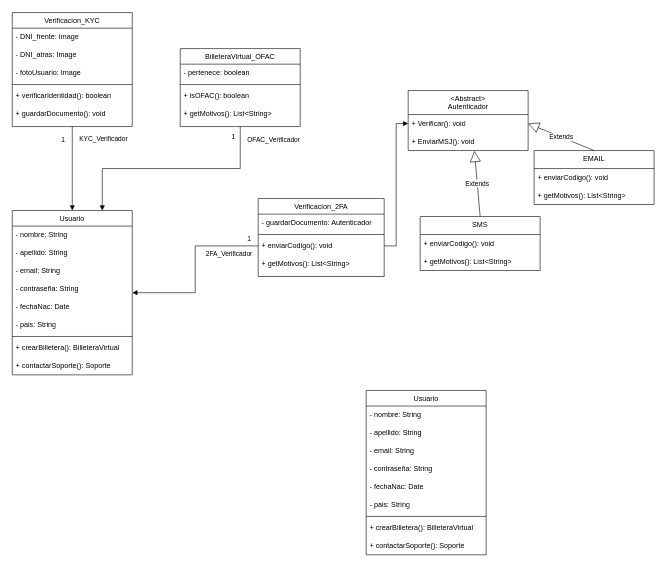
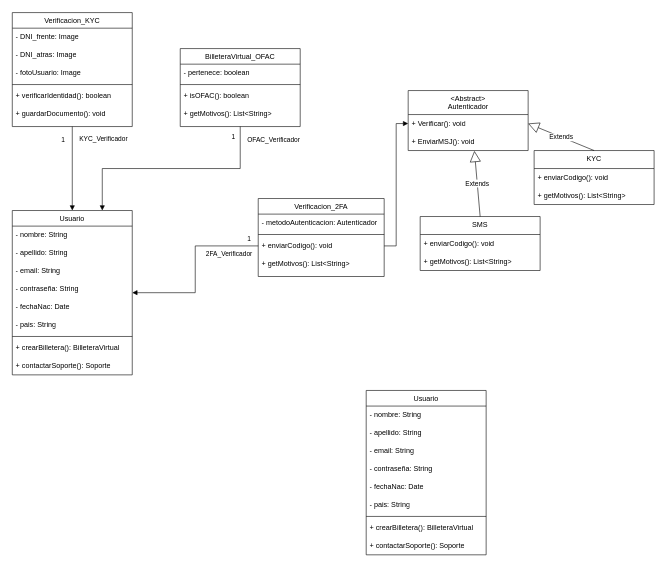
  <mxCell id="0" />
  <mxCell id="1" parent="0" />
  <mxCell id="2" value="Usuario" style="swimlane;fontStyle=0;align=center;verticalAlign=top;childLayout=stackLayout;horizontal=1;startSize=26;horizontalStack=0;resizeParent=1;resizeLast=0;collapsible=1;marginBottom=0;rounded=0;shadow=0;strokeWidth=1;" parent="1" vertex="1"><mxGeometry x="20" y="350" width="200" height="274" as="geometry"><mxRectangle x="550" y="140" width="160" height="26" as="alternateBounds" /></mxGeometry></mxCell>
  <mxCell id="3" value="- nombre: String&lt;span style=&quot;white-space: pre;&quot;&gt;&#09;&lt;/span&gt;&lt;span style=&quot;white-space: pre;&quot;&gt;&#09;&lt;/span&gt;" style="text;strokeColor=none;fillColor=none;align=left;verticalAlign=middle;spacingLeft=4;spacingRight=4;overflow=hidden;points=[[0,0.5],[1,0.5]];portConstraint=eastwest;rotatable=0;whiteSpace=wrap;html=1;" parent="2" vertex="1"><mxGeometry y="26" width="200" height="30" as="geometry" /></mxCell>
  <mxCell id="4" value="- apellido: String" style="text;strokeColor=none;fillColor=none;align=left;verticalAlign=middle;spacingLeft=4;spacingRight=4;overflow=hidden;points=[[0,0.5],[1,0.5]];portConstraint=eastwest;rotatable=0;whiteSpace=wrap;html=1;" parent="2" vertex="1"><mxGeometry y="56" width="200" height="30" as="geometry" /></mxCell>
  <mxCell id="5" value="- email: String" style="text;strokeColor=none;fillColor=none;align=left;verticalAlign=middle;spacingLeft=4;spacingRight=4;overflow=hidden;points=[[0,0.5],[1,0.5]];portConstraint=eastwest;rotatable=0;whiteSpace=wrap;html=1;" parent="2" vertex="1"><mxGeometry y="86" width="200" height="30" as="geometry" /></mxCell>
  <mxCell id="6" value="- contraseña: String" style="text;strokeColor=none;fillColor=none;align=left;verticalAlign=middle;spacingLeft=4;spacingRight=4;overflow=hidden;points=[[0,0.5],[1,0.5]];portConstraint=eastwest;rotatable=0;whiteSpace=wrap;html=1;" parent="2" vertex="1"><mxGeometry y="116" width="200" height="30" as="geometry" /></mxCell>
  <mxCell id="7" value="- fechaNac: Date" style="text;strokeColor=none;fillColor=none;align=left;verticalAlign=middle;spacingLeft=4;spacingRight=4;overflow=hidden;points=[[0,0.5],[1,0.5]];portConstraint=eastwest;rotatable=0;whiteSpace=wrap;html=1;" parent="2" vertex="1"><mxGeometry y="146" width="200" height="30" as="geometry" /></mxCell>
  <mxCell id="8" value="- pais: String" style="text;strokeColor=none;fillColor=none;align=left;verticalAlign=middle;spacingLeft=4;spacingRight=4;overflow=hidden;points=[[0,0.5],[1,0.5]];portConstraint=eastwest;rotatable=0;whiteSpace=wrap;html=1;" parent="2" vertex="1"><mxGeometry y="176" width="200" height="30" as="geometry" /></mxCell>
  <mxCell id="9" value="" style="line;html=1;strokeWidth=1;align=left;verticalAlign=middle;spacingTop=-1;spacingLeft=3;spacingRight=3;rotatable=0;labelPosition=right;points=[];portConstraint=eastwest;" parent="2" vertex="1"><mxGeometry y="206" width="200" height="8" as="geometry" /></mxCell>
  <mxCell id="10" value="+ crearBilletera(): BilleteraVirtual" style="text;strokeColor=none;fillColor=none;align=left;verticalAlign=middle;spacingLeft=4;spacingRight=4;overflow=hidden;points=[[0,0.5],[1,0.5]];portConstraint=eastwest;rotatable=0;whiteSpace=wrap;html=1;" parent="2" vertex="1"><mxGeometry y="214" width="200" height="30" as="geometry" /></mxCell>
  <mxCell id="11" value="+ contactarSoporte(): Soporte" style="text;strokeColor=none;fillColor=none;align=left;verticalAlign=middle;spacingLeft=4;spacingRight=4;overflow=hidden;points=[[0,0.5],[1,0.5]];portConstraint=eastwest;rotatable=0;whiteSpace=wrap;html=1;" parent="2" vertex="1"><mxGeometry y="244" width="200" height="30" as="geometry" /></mxCell>
  <mxCell id="12" value="Verificacion_KYC" style="swimlane;fontStyle=0;align=center;verticalAlign=top;childLayout=stackLayout;horizontal=1;startSize=26;horizontalStack=0;resizeParent=1;resizeLast=0;collapsible=1;marginBottom=0;rounded=0;shadow=0;strokeWidth=1;" parent="1" vertex="1"><mxGeometry x="20" y="20" width="200" height="190" as="geometry"><mxRectangle x="550" y="140" width="160" height="26" as="alternateBounds" /></mxGeometry></mxCell>
  <mxCell id="13" value="- DNI_frente: Image" style="text;strokeColor=none;fillColor=none;align=left;verticalAlign=middle;spacingLeft=4;spacingRight=4;overflow=hidden;points=[[0,0.5],[1,0.5]];portConstraint=eastwest;rotatable=0;whiteSpace=wrap;html=1;" parent="12" vertex="1"><mxGeometry y="26" width="200" height="30" as="geometry" /></mxCell>
  <mxCell id="14" value="- DNI_atras: Image" style="text;strokeColor=none;fillColor=none;align=left;verticalAlign=middle;spacingLeft=4;spacingRight=4;overflow=hidden;points=[[0,0.5],[1,0.5]];portConstraint=eastwest;rotatable=0;whiteSpace=wrap;html=1;" parent="12" vertex="1"><mxGeometry y="56" width="200" height="30" as="geometry" /></mxCell>
  <mxCell id="15" value="- fotoUsuario: Image" style="text;strokeColor=none;fillColor=none;align=left;verticalAlign=middle;spacingLeft=4;spacingRight=4;overflow=hidden;points=[[0,0.5],[1,0.5]];portConstraint=eastwest;rotatable=0;whiteSpace=wrap;html=1;" parent="12" vertex="1"><mxGeometry y="86" width="200" height="30" as="geometry" /></mxCell>
  <mxCell id="16" value="" style="line;html=1;strokeWidth=1;align=left;verticalAlign=middle;spacingTop=-1;spacingLeft=3;spacingRight=3;rotatable=0;labelPosition=right;points=[];portConstraint=eastwest;" parent="12" vertex="1"><mxGeometry y="116" width="200" height="8" as="geometry" /></mxCell>
  <mxCell id="17" value="+ verificarIdentidad(): boolean" style="text;strokeColor=none;fillColor=none;align=left;verticalAlign=middle;spacingLeft=4;spacingRight=4;overflow=hidden;points=[[0,0.5],[1,0.5]];portConstraint=eastwest;rotatable=0;whiteSpace=wrap;html=1;" parent="12" vertex="1"><mxGeometry y="124" width="200" height="30" as="geometry" /></mxCell>
  <mxCell id="18" value="+ guardarDocumento(): void" style="text;strokeColor=none;fillColor=none;align=left;verticalAlign=middle;spacingLeft=4;spacingRight=4;overflow=hidden;points=[[0,0.5],[1,0.5]];portConstraint=eastwest;rotatable=0;whiteSpace=wrap;html=1;" parent="12" vertex="1"><mxGeometry y="154" width="200" height="30" as="geometry" /></mxCell>
  <mxCell id="19" value="BilleteraVirtual_OFAC" style="swimlane;fontStyle=0;align=center;verticalAlign=top;childLayout=stackLayout;horizontal=1;startSize=26;horizontalStack=0;resizeParent=1;resizeLast=0;collapsible=1;marginBottom=0;rounded=0;shadow=0;strokeWidth=1;" parent="1" vertex="1"><mxGeometry x="300" y="80" width="200" height="130" as="geometry"><mxRectangle x="550" y="140" width="160" height="26" as="alternateBounds" /></mxGeometry></mxCell>
  <mxCell id="20" value="- pertenece: boolean" style="text;strokeColor=none;fillColor=none;align=left;verticalAlign=middle;spacingLeft=4;spacingRight=4;overflow=hidden;points=[[0,0.5],[1,0.5]];portConstraint=eastwest;rotatable=0;whiteSpace=wrap;html=1;" parent="19" vertex="1"><mxGeometry y="26" width="200" height="30" as="geometry" /></mxCell>
  <mxCell id="21" value="" style="line;html=1;strokeWidth=1;align=left;verticalAlign=middle;spacingTop=-1;spacingLeft=3;spacingRight=3;rotatable=0;labelPosition=right;points=[];portConstraint=eastwest;" parent="19" vertex="1"><mxGeometry y="56" width="200" height="8" as="geometry" /></mxCell>
  <mxCell id="22" value="+ isOFAC(): boolean" style="text;strokeColor=none;fillColor=none;align=left;verticalAlign=middle;spacingLeft=4;spacingRight=4;overflow=hidden;points=[[0,0.5],[1,0.5]];portConstraint=eastwest;rotatable=0;whiteSpace=wrap;html=1;" parent="19" vertex="1"><mxGeometry y="64" width="200" height="30" as="geometry" /></mxCell>
  <mxCell id="23" value="+ getMotivos(): List&amp;lt;String&amp;gt;" style="text;strokeColor=none;fillColor=none;align=left;verticalAlign=middle;spacingLeft=4;spacingRight=4;overflow=hidden;points=[[0,0.5],[1,0.5]];portConstraint=eastwest;rotatable=0;whiteSpace=wrap;html=1;" parent="19" vertex="1"><mxGeometry y="94" width="200" height="30" as="geometry" /></mxCell>
  <mxCell id="24" value="&lt;Abstract&gt;&#10;Autenticador" style="swimlane;fontStyle=0;align=center;verticalAlign=top;childLayout=stackLayout;horizontal=1;startSize=40;horizontalStack=0;resizeParent=1;resizeLast=0;collapsible=1;marginBottom=0;rounded=0;shadow=0;strokeWidth=1;" parent="1" vertex="1"><mxGeometry x="680" y="150" width="200" height="100" as="geometry"><mxRectangle x="550" y="140" width="160" height="26" as="alternateBounds" /></mxGeometry></mxCell>
  <mxCell id="25" value="+ Verificar(): void" style="text;strokeColor=none;fillColor=none;align=left;verticalAlign=middle;spacingLeft=4;spacingRight=4;overflow=hidden;points=[[0,0.5],[1,0.5]];portConstraint=eastwest;rotatable=0;whiteSpace=wrap;html=1;" parent="24" vertex="1"><mxGeometry y="40" width="200" height="30" as="geometry" /></mxCell>
  <mxCell id="26" value="+ EnviarMSJ(): void" style="text;strokeColor=none;fillColor=none;align=left;verticalAlign=middle;spacingLeft=4;spacingRight=4;overflow=hidden;points=[[0,0.5],[1,0.5]];portConstraint=eastwest;rotatable=0;whiteSpace=wrap;html=1;" parent="24" vertex="1"><mxGeometry y="70" width="200" height="30" as="geometry" /></mxCell>
  <mxCell id="27" value="Usuario" style="swimlane;fontStyle=0;align=center;verticalAlign=top;childLayout=stackLayout;horizontal=1;startSize=26;horizontalStack=0;resizeParent=1;resizeLast=0;collapsible=1;marginBottom=0;rounded=0;shadow=0;strokeWidth=1;" parent="1" vertex="1"><mxGeometry x="610" y="650" width="200" height="274" as="geometry"><mxRectangle x="550" y="140" width="160" height="26" as="alternateBounds" /></mxGeometry></mxCell>
  <mxCell id="28" value="- nombre: String&lt;span style=&quot;white-space: pre;&quot;&gt;&#09;&lt;/span&gt;&lt;span style=&quot;white-space: pre;&quot;&gt;&#09;&lt;/span&gt;" style="text;strokeColor=none;fillColor=none;align=left;verticalAlign=middle;spacingLeft=4;spacingRight=4;overflow=hidden;points=[[0,0.5],[1,0.5]];portConstraint=eastwest;rotatable=0;whiteSpace=wrap;html=1;" parent="27" vertex="1"><mxGeometry y="26" width="200" height="30" as="geometry" /></mxCell>
  <mxCell id="29" value="- apellido: String" style="text;strokeColor=none;fillColor=none;align=left;verticalAlign=middle;spacingLeft=4;spacingRight=4;overflow=hidden;points=[[0,0.5],[1,0.5]];portConstraint=eastwest;rotatable=0;whiteSpace=wrap;html=1;" parent="27" vertex="1"><mxGeometry y="56" width="200" height="30" as="geometry" /></mxCell>
  <mxCell id="30" value="- email: String" style="text;strokeColor=none;fillColor=none;align=left;verticalAlign=middle;spacingLeft=4;spacingRight=4;overflow=hidden;points=[[0,0.5],[1,0.5]];portConstraint=eastwest;rotatable=0;whiteSpace=wrap;html=1;" parent="27" vertex="1"><mxGeometry y="86" width="200" height="30" as="geometry" /></mxCell>
  <mxCell id="31" value="- contraseña: String" style="text;strokeColor=none;fillColor=none;align=left;verticalAlign=middle;spacingLeft=4;spacingRight=4;overflow=hidden;points=[[0,0.5],[1,0.5]];portConstraint=eastwest;rotatable=0;whiteSpace=wrap;html=1;" parent="27" vertex="1"><mxGeometry y="116" width="200" height="30" as="geometry" /></mxCell>
  <mxCell id="32" value="- fechaNac: Date" style="text;strokeColor=none;fillColor=none;align=left;verticalAlign=middle;spacingLeft=4;spacingRight=4;overflow=hidden;points=[[0,0.5],[1,0.5]];portConstraint=eastwest;rotatable=0;whiteSpace=wrap;html=1;" parent="27" vertex="1"><mxGeometry y="146" width="200" height="30" as="geometry" /></mxCell>
  <mxCell id="33" value="- pais: String" style="text;strokeColor=none;fillColor=none;align=left;verticalAlign=middle;spacingLeft=4;spacingRight=4;overflow=hidden;points=[[0,0.5],[1,0.5]];portConstraint=eastwest;rotatable=0;whiteSpace=wrap;html=1;" parent="27" vertex="1"><mxGeometry y="176" width="200" height="30" as="geometry" /></mxCell>
  <mxCell id="34" value="" style="line;html=1;strokeWidth=1;align=left;verticalAlign=middle;spacingTop=-1;spacingLeft=3;spacingRight=3;rotatable=0;labelPosition=right;points=[];portConstraint=eastwest;" parent="27" vertex="1"><mxGeometry y="206" width="200" height="8" as="geometry" /></mxCell>
  <mxCell id="35" value="+ crearBilletera(): BilleteraVirtual" style="text;strokeColor=none;fillColor=none;align=left;verticalAlign=middle;spacingLeft=4;spacingRight=4;overflow=hidden;points=[[0,0.5],[1,0.5]];portConstraint=eastwest;rotatable=0;whiteSpace=wrap;html=1;" parent="27" vertex="1"><mxGeometry y="214" width="200" height="30" as="geometry" /></mxCell>
  <mxCell id="36" value="+ contactarSoporte(): Soporte" style="text;strokeColor=none;fillColor=none;align=left;verticalAlign=middle;spacingLeft=4;spacingRight=4;overflow=hidden;points=[[0,0.5],[1,0.5]];portConstraint=eastwest;rotatable=0;whiteSpace=wrap;html=1;" parent="27" vertex="1"><mxGeometry y="244" width="200" height="30" as="geometry" /></mxCell>
  <mxCell id="37" value="KYC_Verificador" style="endArrow=block;endFill=1;html=1;edgeStyle=orthogonalEdgeStyle;align=left;verticalAlign=top;rounded=0;exitX=0.5;exitY=1;exitDx=0;exitDy=0;entryX=0.5;entryY=0;entryDx=0;entryDy=0;" parent="1" source="12" target="2" edge="1"><mxGeometry x="-0.884" y="10" relative="1" as="geometry"><mxPoint x="60" y="340" as="sourcePoint" /><mxPoint x="220" y="340" as="targetPoint" /><mxPoint as="offset" /></mxGeometry></mxCell>
  <mxCell id="38" value="1" style="edgeLabel;resizable=0;html=1;align=left;verticalAlign=bottom;" parent="37" connectable="0" vertex="1"><mxGeometry x="-1" relative="1" as="geometry"><mxPoint x="-20" y="30" as="offset" /></mxGeometry></mxCell>
  <mxCell id="39" value="Verificacion_2FA" style="swimlane;fontStyle=0;align=center;verticalAlign=top;childLayout=stackLayout;horizontal=1;startSize=26;horizontalStack=0;resizeParent=1;resizeLast=0;collapsible=1;marginBottom=0;rounded=0;shadow=0;strokeWidth=1;" parent="1" vertex="1"><mxGeometry x="430" y="330" width="210" height="130" as="geometry"><mxRectangle x="550" y="140" width="160" height="26" as="alternateBounds" /></mxGeometry></mxCell>
- <mxCell id="40" value="- guardarDocumento: Autenticador" style="text;strokeColor=none;fillColor=none;align=left;verticalAlign=middle;spacingLeft=4;spacingRight=4;overflow=hidden;points=[[0,0.5],[1,0.5]];portConstraint=eastwest;rotatable=0;whiteSpace=wrap;html=1;" parent="39" vertex="1"><mxGeometry y="26" width="210" height="30" as="geometry" /></mxCell>
+ <mxCell id="40" value="- metodoAutenticacion: Autenticador" style="text;strokeColor=none;fillColor=none;align=left;verticalAlign=middle;spacingLeft=4;spacingRight=4;overflow=hidden;points=[[0,0.5],[1,0.5]];portConstraint=eastwest;rotatable=0;whiteSpace=wrap;html=1;" parent="39" vertex="1"><mxGeometry y="26" width="210" height="30" as="geometry" /></mxCell>
  <mxCell id="41" value="" style="line;html=1;strokeWidth=1;align=left;verticalAlign=middle;spacingTop=-1;spacingLeft=3;spacingRight=3;rotatable=0;labelPosition=right;points=[];portConstraint=eastwest;" parent="39" vertex="1"><mxGeometry y="56" width="210" height="8" as="geometry" /></mxCell>
  <mxCell id="42" value="+ enviarCodigo(): void" style="text;strokeColor=none;fillColor=none;align=left;verticalAlign=middle;spacingLeft=4;spacingRight=4;overflow=hidden;points=[[0,0.5],[1,0.5]];portConstraint=eastwest;rotatable=0;whiteSpace=wrap;html=1;" parent="39" vertex="1"><mxGeometry y="64" width="210" height="30" as="geometry" /></mxCell>
  <mxCell id="43" value="+ getMotivos(): List&amp;lt;String&amp;gt;" style="text;strokeColor=none;fillColor=none;align=left;verticalAlign=middle;spacingLeft=4;spacingRight=4;overflow=hidden;points=[[0,0.5],[1,0.5]];portConstraint=eastwest;rotatable=0;whiteSpace=wrap;html=1;" parent="39" vertex="1"><mxGeometry y="94" width="210" height="30" as="geometry" /></mxCell>
  <mxCell id="44" style="edgeStyle=orthogonalEdgeStyle;shape=connector;rounded=0;orthogonalLoop=1;jettySize=auto;html=1;exitX=1;exitY=0.5;exitDx=0;exitDy=0;entryX=0;entryY=0.5;entryDx=0;entryDy=0;strokeColor=default;align=left;verticalAlign=top;fontFamily=Helvetica;fontSize=11;fontColor=default;labelBackgroundColor=default;endArrow=block;endFill=1;" parent="1" source="42" target="25" edge="1"><mxGeometry relative="1" as="geometry" /></mxCell>
  <mxCell id="45" value="OFAC_Verificador" style="endArrow=block;endFill=1;html=1;edgeStyle=orthogonalEdgeStyle;align=left;verticalAlign=top;rounded=0;strokeColor=default;fontFamily=Helvetica;fontSize=11;fontColor=default;labelBackgroundColor=default;entryX=0.75;entryY=0;entryDx=0;entryDy=0;exitX=0.5;exitY=1;exitDx=0;exitDy=0;" parent="1" source="19" target="2" edge="1"><mxGeometry x="-0.946" y="10" relative="1" as="geometry"><mxPoint x="260" y="320" as="sourcePoint" /><mxPoint x="420" y="320" as="targetPoint" /><mxPoint as="offset" /></mxGeometry></mxCell>
  <mxCell id="46" value="1" style="edgeLabel;resizable=0;html=1;align=left;verticalAlign=bottom;fontFamily=Helvetica;fontSize=11;fontColor=default;labelBackgroundColor=default;" parent="45" connectable="0" vertex="1"><mxGeometry x="-1" relative="1" as="geometry"><mxPoint x="-16" y="25" as="offset" /></mxGeometry></mxCell>
  <mxCell id="47" value="SMS" style="swimlane;fontStyle=0;align=center;verticalAlign=top;childLayout=stackLayout;horizontal=1;startSize=30;horizontalStack=0;resizeParent=1;resizeLast=0;collapsible=1;marginBottom=0;rounded=0;shadow=0;strokeWidth=1;" parent="1" vertex="1"><mxGeometry x="700" y="360" width="200" height="90" as="geometry"><mxRectangle x="550" y="140" width="160" height="26" as="alternateBounds" /></mxGeometry></mxCell>
  <mxCell id="48" value="+ enviarCodigo(): void" style="text;strokeColor=none;fillColor=none;align=left;verticalAlign=middle;spacingLeft=4;spacingRight=4;overflow=hidden;points=[[0,0.5],[1,0.5]];portConstraint=eastwest;rotatable=0;whiteSpace=wrap;html=1;" parent="47" vertex="1"><mxGeometry y="30" width="200" height="30" as="geometry" /></mxCell>
  <mxCell id="49" value="+ getMotivos(): List&amp;lt;String&amp;gt;" style="text;strokeColor=none;fillColor=none;align=left;verticalAlign=middle;spacingLeft=4;spacingRight=4;overflow=hidden;points=[[0,0.5],[1,0.5]];portConstraint=eastwest;rotatable=0;whiteSpace=wrap;html=1;" parent="47" vertex="1"><mxGeometry y="60" width="200" height="30" as="geometry" /></mxCell>
- <mxCell id="50" value="EMAIL" style="swimlane;fontStyle=0;align=center;verticalAlign=top;childLayout=stackLayout;horizontal=1;startSize=30;horizontalStack=0;resizeParent=1;resizeLast=0;collapsible=1;marginBottom=0;rounded=0;shadow=0;strokeWidth=1;" parent="1" vertex="1"><mxGeometry x="890" y="250" width="200" height="90" as="geometry"><mxRectangle x="550" y="140" width="160" height="26" as="alternateBounds" /></mxGeometry></mxCell>
+ <mxCell id="50" value="KYC" style="swimlane;fontStyle=0;align=center;verticalAlign=top;childLayout=stackLayout;horizontal=1;startSize=30;horizontalStack=0;resizeParent=1;resizeLast=0;collapsible=1;marginBottom=0;rounded=0;shadow=0;strokeWidth=1;" parent="1" vertex="1"><mxGeometry x="890" y="250" width="200" height="90" as="geometry"><mxRectangle x="550" y="140" width="160" height="26" as="alternateBounds" /></mxGeometry></mxCell>
  <mxCell id="51" value="+ enviarCodigo(): void" style="text;strokeColor=none;fillColor=none;align=left;verticalAlign=middle;spacingLeft=4;spacingRight=4;overflow=hidden;points=[[0,0.5],[1,0.5]];portConstraint=eastwest;rotatable=0;whiteSpace=wrap;html=1;" parent="50" vertex="1"><mxGeometry y="30" width="200" height="30" as="geometry" /></mxCell>
  <mxCell id="52" value="+ getMotivos(): List&amp;lt;String&amp;gt;" style="text;strokeColor=none;fillColor=none;align=left;verticalAlign=middle;spacingLeft=4;spacingRight=4;overflow=hidden;points=[[0,0.5],[1,0.5]];portConstraint=eastwest;rotatable=0;whiteSpace=wrap;html=1;" parent="50" vertex="1"><mxGeometry y="60" width="200" height="30" as="geometry" /></mxCell>
  <mxCell id="53" value="2FA_Verificador" style="endArrow=block;endFill=1;html=1;edgeStyle=orthogonalEdgeStyle;align=left;verticalAlign=top;rounded=0;strokeColor=default;fontFamily=Helvetica;fontSize=11;fontColor=default;labelBackgroundColor=default;exitX=0;exitY=0.5;exitDx=0;exitDy=0;" parent="1" source="42" target="2" edge="1"><mxGeometry x="-0.38" relative="1" as="geometry"><mxPoint x="220" y="390" as="sourcePoint" /><mxPoint x="380" y="390" as="targetPoint" /><mxPoint as="offset" /></mxGeometry></mxCell>
  <mxCell id="54" value="1" style="edgeLabel;resizable=0;html=1;align=left;verticalAlign=bottom;fontFamily=Helvetica;fontSize=11;fontColor=default;labelBackgroundColor=default;" parent="53" connectable="0" vertex="1"><mxGeometry x="-1" relative="1" as="geometry"><mxPoint x="-20" y="-3" as="offset" /></mxGeometry></mxCell>
  <mxCell id="55" value="Extends" style="endArrow=block;endSize=16;endFill=0;html=1;rounded=0;entryX=0.552;entryY=1.019;entryDx=0;entryDy=0;entryPerimeter=0;exitX=0.5;exitY=0;exitDx=0;exitDy=0;" edge="1" parent="1" source="47" target="26"><mxGeometry width="160" relative="1" as="geometry"><mxPoint x="680" y="310" as="sourcePoint" /><mxPoint x="840" y="310" as="targetPoint" /></mxGeometry></mxCell>
  <mxCell id="56" value="Extends" style="endArrow=block;endSize=16;endFill=0;html=1;rounded=0;entryX=1;entryY=0.5;entryDx=0;entryDy=0;exitX=0.5;exitY=0;exitDx=0;exitDy=0;" edge="1" parent="1" source="50" target="25"><mxGeometry width="160" relative="1" as="geometry"><mxPoint x="810" y="370" as="sourcePoint" /><mxPoint x="800" y="261" as="targetPoint" /></mxGeometry></mxCell>
